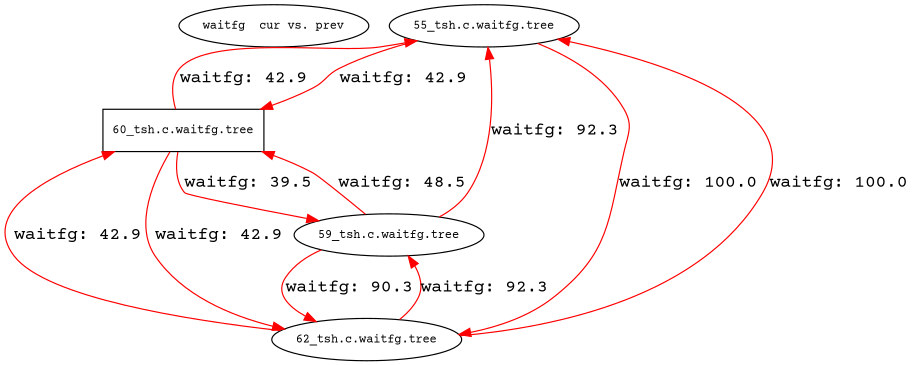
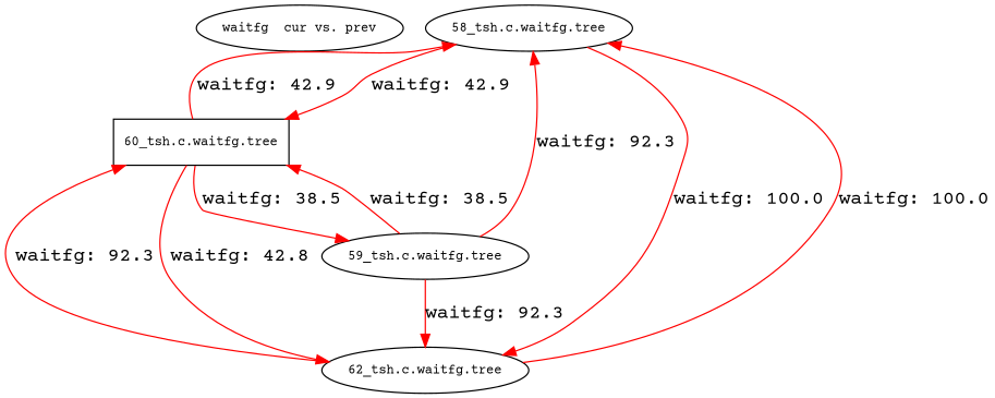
  digraph {
    fontname="Courier Prime"
    fontsize=10
    node [fontname="Courier Prime" fontsize=10 shape=ellipse]
    edge [color=red fontname="Courier Prime" fontsize=15]
    n1 [label="waitfg  cur vs. prev"]
-   n2 [label="55_tsh.c.waitfg.tree"]
+   n2 [label="58_tsh.c.waitfg.tree"]
    n3 [label="60_tsh.c.waitfg.tree" shape=box]
    n4 [label="62_tsh.c.waitfg.tree"]
    n5 [label="59_tsh.c.waitfg.tree"]
    n2 -> n3 [label="waitfg: 42.9"]
    n2 -> n4 [label="waitfg: 100.0"]
    n3 -> n2 [label="waitfg: 42.9"]
-   n3 -> n4 [label="waitfg: 42.9"]
-   n3 -> n5 [label="waitfg: 39.5"]
+   n3 -> n4 [label="waitfg: 42.8"]
+   n3 -> n5 [label="waitfg: 38.5"]
    n4 -> n2 [label="waitfg: 100.0"]
-   n4 -> n3 [label="waitfg: 42.9"]
-   n4 -> n5 [label="waitfg: 92.3"]
+   n4 -> n3 [label="waitfg: 92.3"]
    n5 -> n2 [label="waitfg: 92.3"]
-   n5 -> n3 [label="waitfg: 48.5"]
-   n5 -> n4 [label="waitfg: 90.3"]
+   n5 -> n3 [label="waitfg: 38.5"]
+   n5 -> n4 [label="waitfg: 92.3"]
  }
